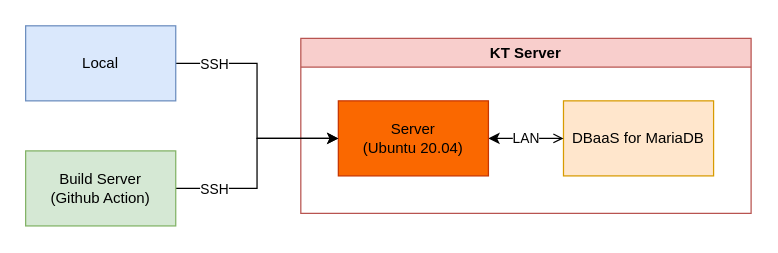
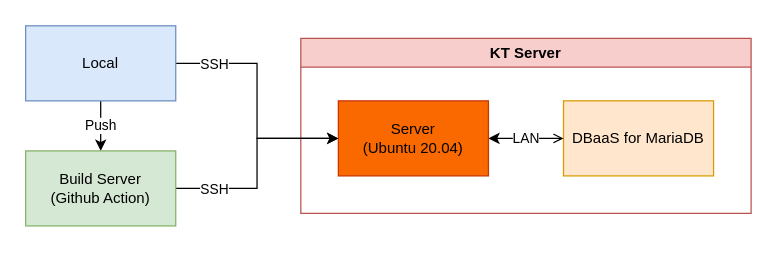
  <mxCell id="0" />
  <mxCell id="1" parent="0" />
  <mxCell id="2" value="KT Server" style="swimlane;whiteSpace=wrap;html=1;fillColor=#f8cecc;strokeColor=#b85450;" parent="1" vertex="1"><mxGeometry x="240" y="30" width="360" height="140" as="geometry" /></mxCell>
  <mxCell id="3" value="DBaaS for MariaDB" style="rounded=0;whiteSpace=wrap;html=1;fillColor=#ffe6cc;strokeColor=#d79b00;" parent="2" vertex="1"><mxGeometry x="210" y="50" width="120" height="60" as="geometry" /></mxCell>
  <mxCell id="4" value="LAN" style="edgeStyle=orthogonalEdgeStyle;rounded=0;orthogonalLoop=1;jettySize=auto;html=1;entryX=0;entryY=0.5;entryDx=0;entryDy=0;startArrow=classic;startFill=1;endArrow=open;" parent="2" source="5" target="3" edge="1"><mxGeometry relative="1" as="geometry" /></mxCell>
  <mxCell id="5" value="Server&lt;br&gt;(Ubuntu 20.04)" style="rounded=0;whiteSpace=wrap;html=1;fillColor=#fa6800;strokeColor=#C73500;fontColor=#000000;" parent="2" vertex="1"><mxGeometry x="30" y="50" width="120" height="60" as="geometry" /></mxCell>
  <mxCell id="6" style="edgeStyle=orthogonalEdgeStyle;rounded=0;orthogonalLoop=1;jettySize=auto;html=1;entryX=0;entryY=0.5;entryDx=0;entryDy=0;startArrow=none;startFill=0;" parent="1" source="9" target="5" edge="1"><mxGeometry relative="1" as="geometry" /></mxCell>
  <mxCell id="7" value="SSH" style="edgeLabel;html=1;align=center;verticalAlign=middle;resizable=0;points=[];" parent="6" vertex="1" connectable="0"><mxGeometry x="-0.08" y="-1" relative="1" as="geometry"><mxPoint x="-34" y="-22" as="offset" /></mxGeometry></mxCell>
+ <mxCell id="8" value="Push" style="edgeStyle=orthogonalEdgeStyle;rounded=0;orthogonalLoop=1;jettySize=auto;html=1;entryX=0.5;entryY=0;entryDx=0;entryDy=0;" edge="1" parent="1" source="9" target="12"><mxGeometry relative="1" as="geometry" /></mxCell>
  <mxCell id="9" value="Local" style="rounded=0;whiteSpace=wrap;html=1;fillColor=#dae8fc;strokeColor=#6c8ebf;" parent="1" vertex="1"><mxGeometry x="20" y="20" width="120" height="60" as="geometry" /></mxCell>
  <mxCell id="10" style="edgeStyle=orthogonalEdgeStyle;rounded=0;orthogonalLoop=1;jettySize=auto;html=1;entryX=0;entryY=0.5;entryDx=0;entryDy=0;" edge="1" parent="1" source="12" target="5"><mxGeometry relative="1" as="geometry" /></mxCell>
  <mxCell id="11" value="SSH" style="edgeLabel;html=1;align=center;verticalAlign=middle;resizable=0;points=[];" vertex="1" connectable="0" parent="10"><mxGeometry x="-0.722" y="-1" relative="1" as="geometry"><mxPoint x="6" y="-1" as="offset" /></mxGeometry></mxCell>
  <mxCell id="12" value="Build Server&lt;br&gt;(Github Action)" style="rounded=0;whiteSpace=wrap;html=1;fillColor=#d5e8d4;strokeColor=#82b366;" vertex="1" parent="1"><mxGeometry x="20" y="120" width="120" height="60" as="geometry" /></mxCell>
